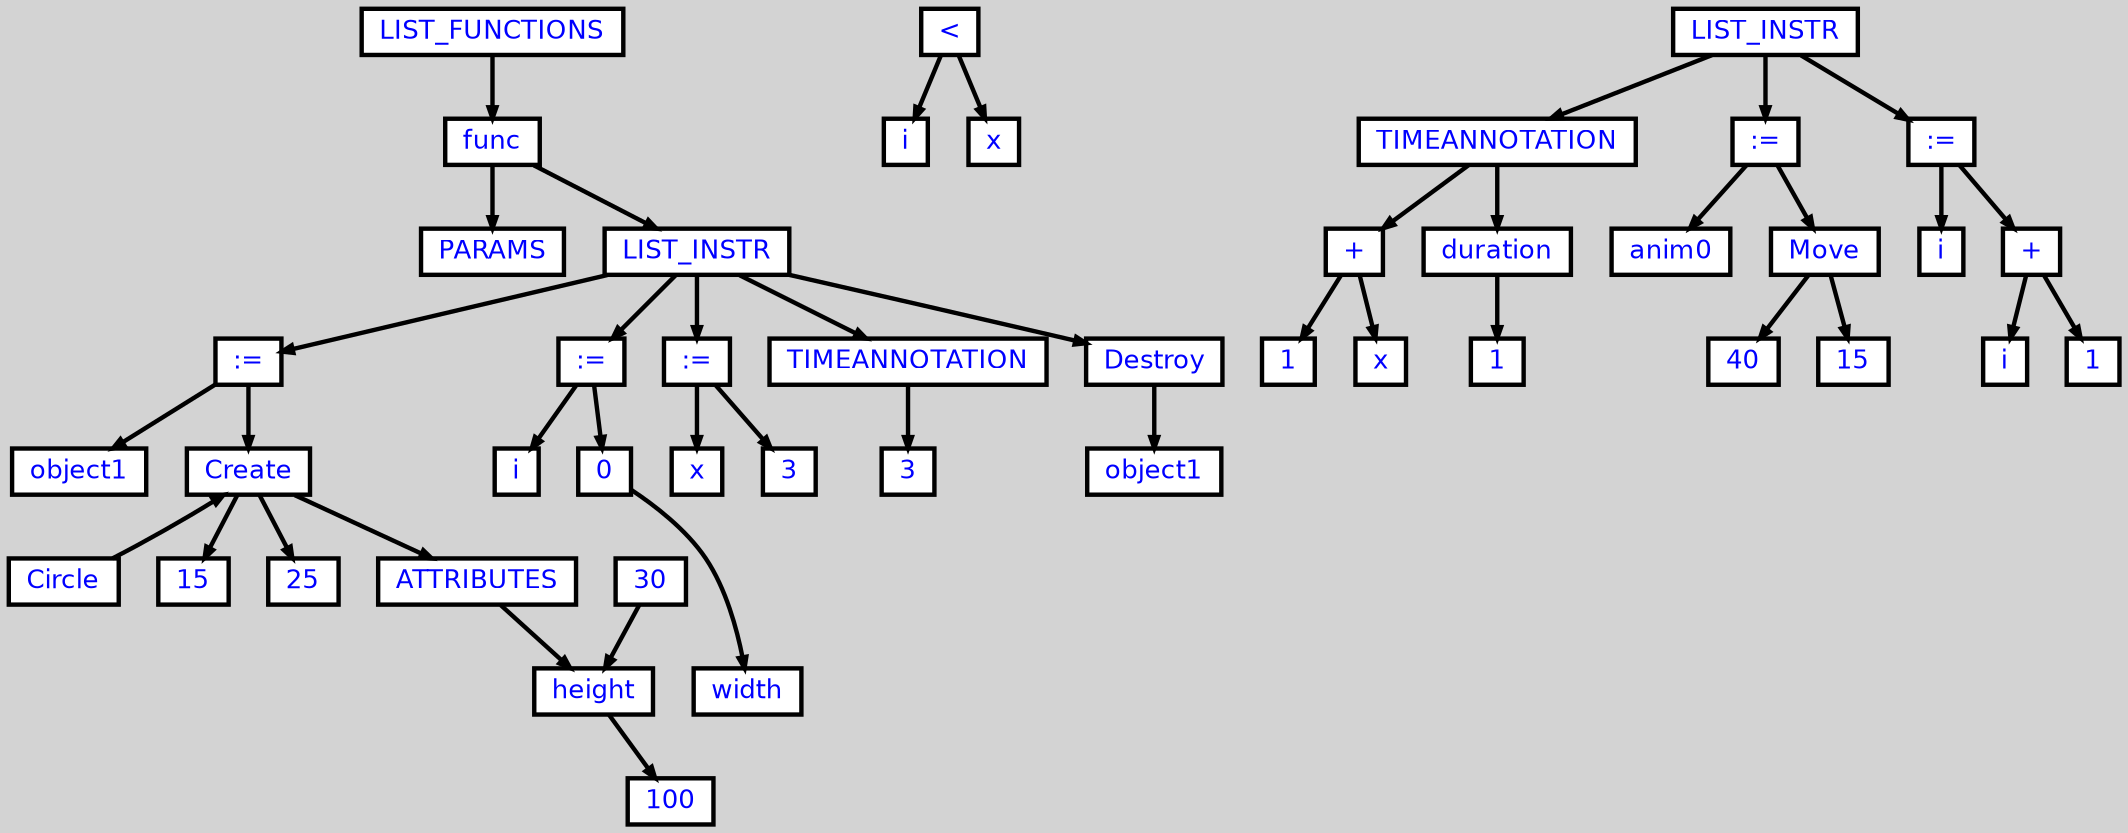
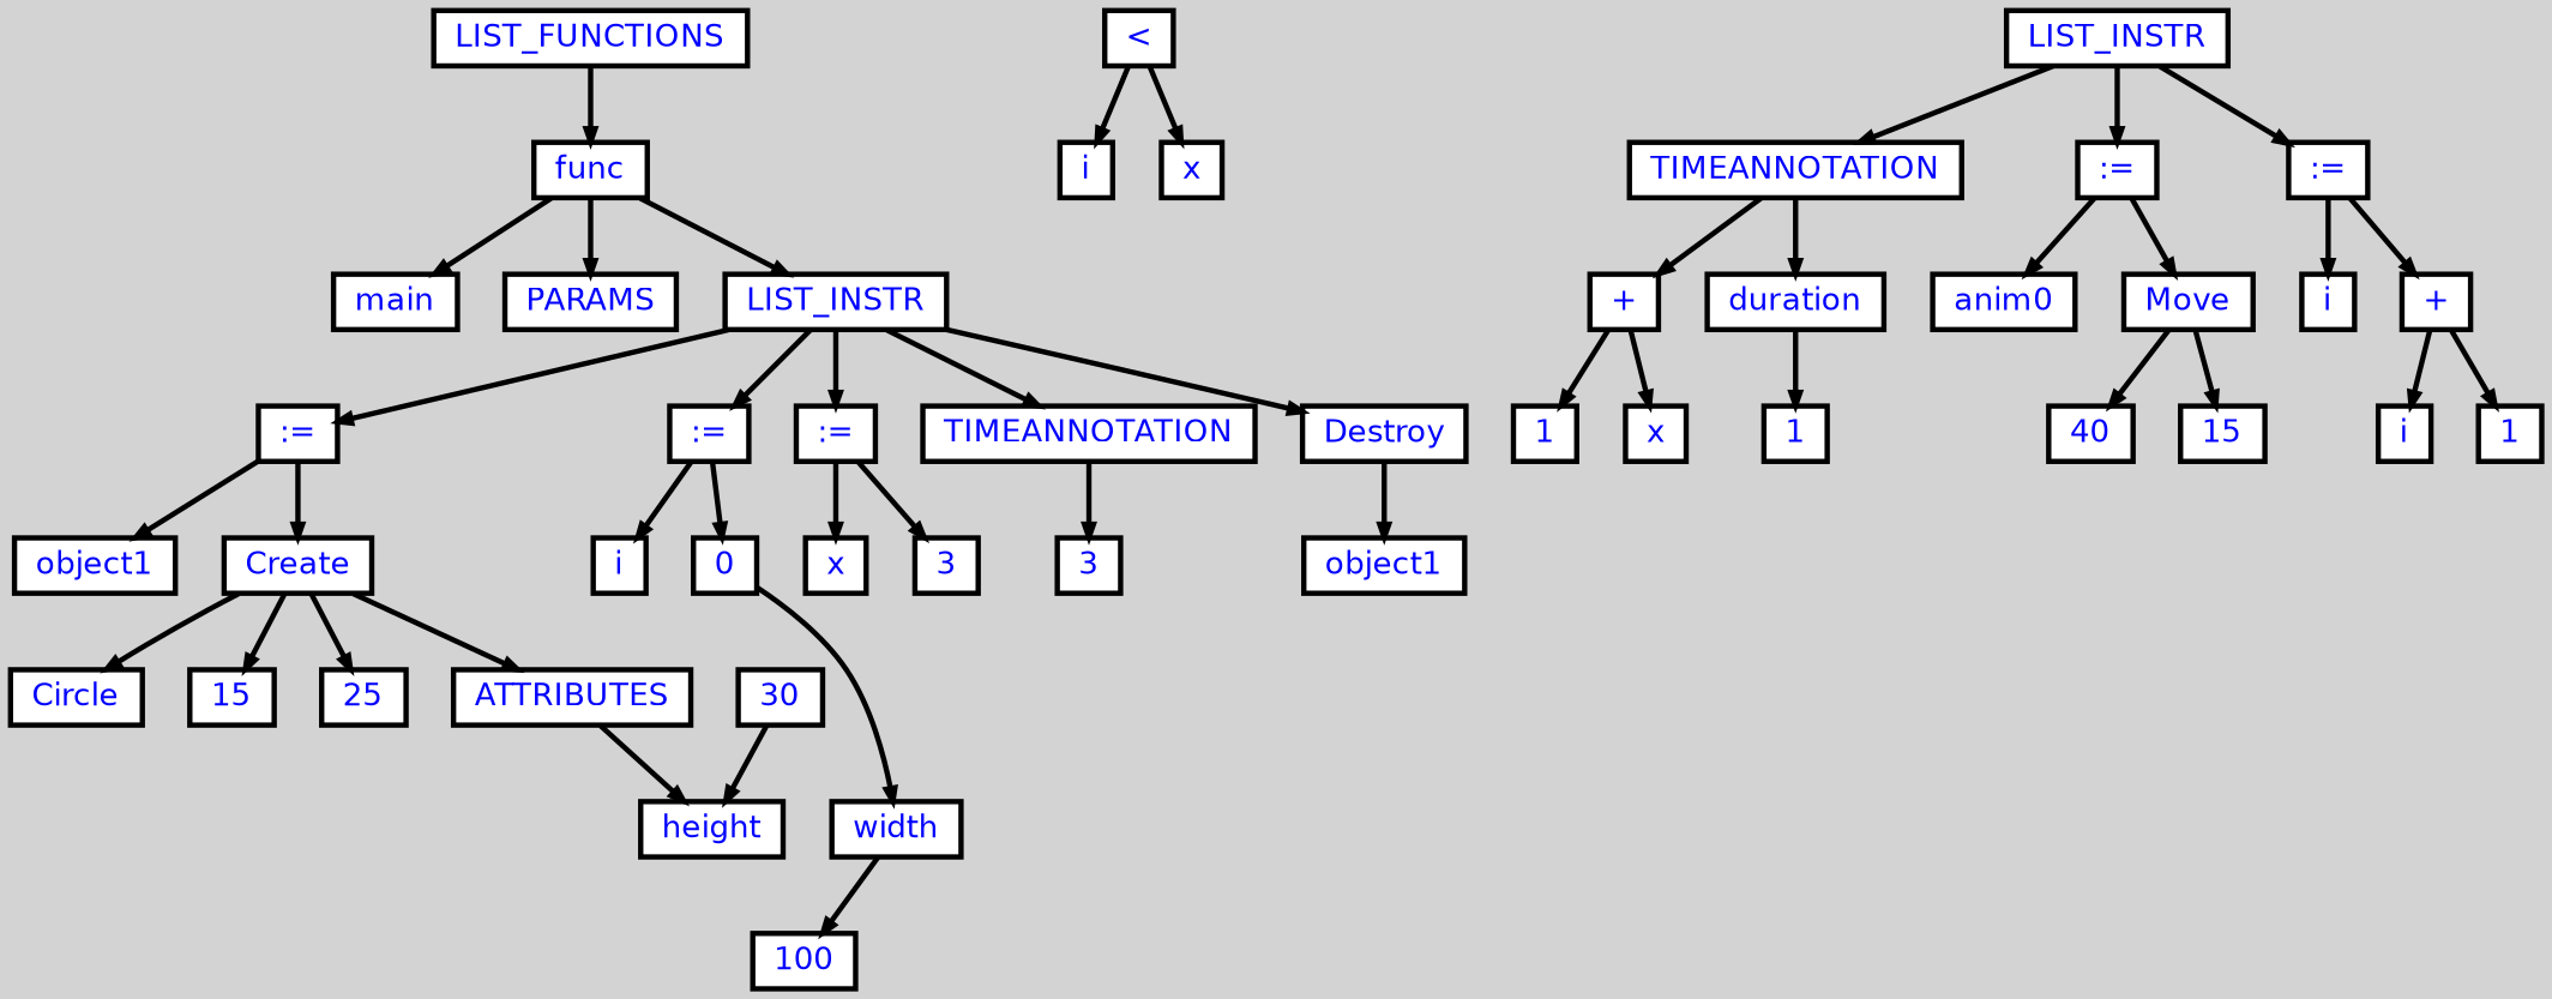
  digraph {
    bgcolor=lightgrey
    fontname="DejaVu Sans"
    ordering=out
    ranksep=.4
    node [color=black fillcolor=white fixedsize=false fontcolor=blue fontname="DejaVu Sans" fontsize=12 shape=box style="filled, solid, bold"]
    edge [arrowsize=.5 color=black fontname="DejaVu Sans" style=bold]
    n1 [height=.25 label=LIST_FUNCTIONS width=.25]
    n2 [height=.25 label=func width=.25]
+   n3 [height=.25 label=main width=.25]
    n4 [height=.25 label=PARAMS width=.25]
    n5 [height=.25 label=LIST_INSTR width=.25]
    n6 [height=.25 label=":=" width=.25]
    n7 [height=.25 label=":=" width=.25]
    n8 [height=.25 label=":=" width=.25]
    n9 [height=.25 label=TIMEANNOTATION width=.25]
    n10 [height=.25 label=Destroy width=.25]
    n11 [height=.25 label=object1 width=.25]
    n12 [height=.25 label=Create width=.25]
    n13 [height=.25 label=i width=.25]
    n14 [height=.25 label=0 width=.25]
    n15 [height=.25 label=x width=.25]
    n16 [height=.25 label=3 width=.25]
    n17 [height=.25 label=3 width=.25]
    n18 [height=.25 label=object1 width=.25]
    n19 [height=.25 label=Circle width=.25]
    n20 [height=.25 label=15 width=.25]
    n21 [height=.25 label=25 width=.25]
    n22 [height=.25 label=ATTRIBUTES width=.25]
    n23 [height=.25 label=height width=.25]
    n24 [height=.25 label=width width=.25]
    n25 [height=.25 label=100 width=.25]
    n26 [height=.25 label=30 width=.25]
    n27 [height=.25 label="<" width=.25]
    n28 [height=.25 label=i width=.25]
    n29 [height=.25 label=x width=.25]
    n30 [height=.25 label=LIST_INSTR width=.25]
    n31 [height=.25 label=TIMEANNOTATION width=.25]
    n32 [height=.25 label=":=" width=.25]
    n33 [height=.25 label=":=" width=.25]
    n34 [height=.25 label="+" width=.25]
    n35 [height=.25 label=duration width=.25]
    n36 [height=.25 label=anim0 width=.25]
    n37 [height=.25 label=Move width=.25]
    n38 [height=.25 label=i width=.25]
    n39 [height=.25 label="+" width=.25]
    n40 [height=.25 label=1 width=.25]
    n41 [height=.25 label=x width=.25]
    n42 [height=.25 label=1 width=.25]
    n43 [height=.25 label=40 width=.25]
    n44 [height=.25 label=15 width=.25]
    n45 [height=.25 label=i width=.25]
    n46 [height=.25 label=1 width=.25]
    n1 -> n2
+   n2 -> n3
    n2 -> n4
    n2 -> n5
    n5 -> n6
    n5 -> n7
    n5 -> n8
    n5 -> n9
    n5 -> n10
    n6 -> n11
    n6 -> n12
    n7 -> n13
    n7 -> n14
    n8 -> n15
    n8 -> n16
    n9 -> n17
    n10 -> n18
-   n19 -> n12
+   n12 -> n19
    n12 -> n20
    n12 -> n21
    n12 -> n22
    n14 -> n24
    n22 -> n23
-   n23 -> n25
+   n24 -> n25
    n26 -> n23
    n27 -> n28
    n27 -> n29
    n30 -> n31
    n30 -> n32
    n30 -> n33
    n31 -> n34
    n31 -> n35
    n32 -> n36
    n32 -> n37
    n33 -> n38
    n33 -> n39
    n34 -> n40
    n34 -> n41
    n35 -> n42
    n37 -> n43
    n37 -> n44
    n39 -> n45
    n39 -> n46
  }
